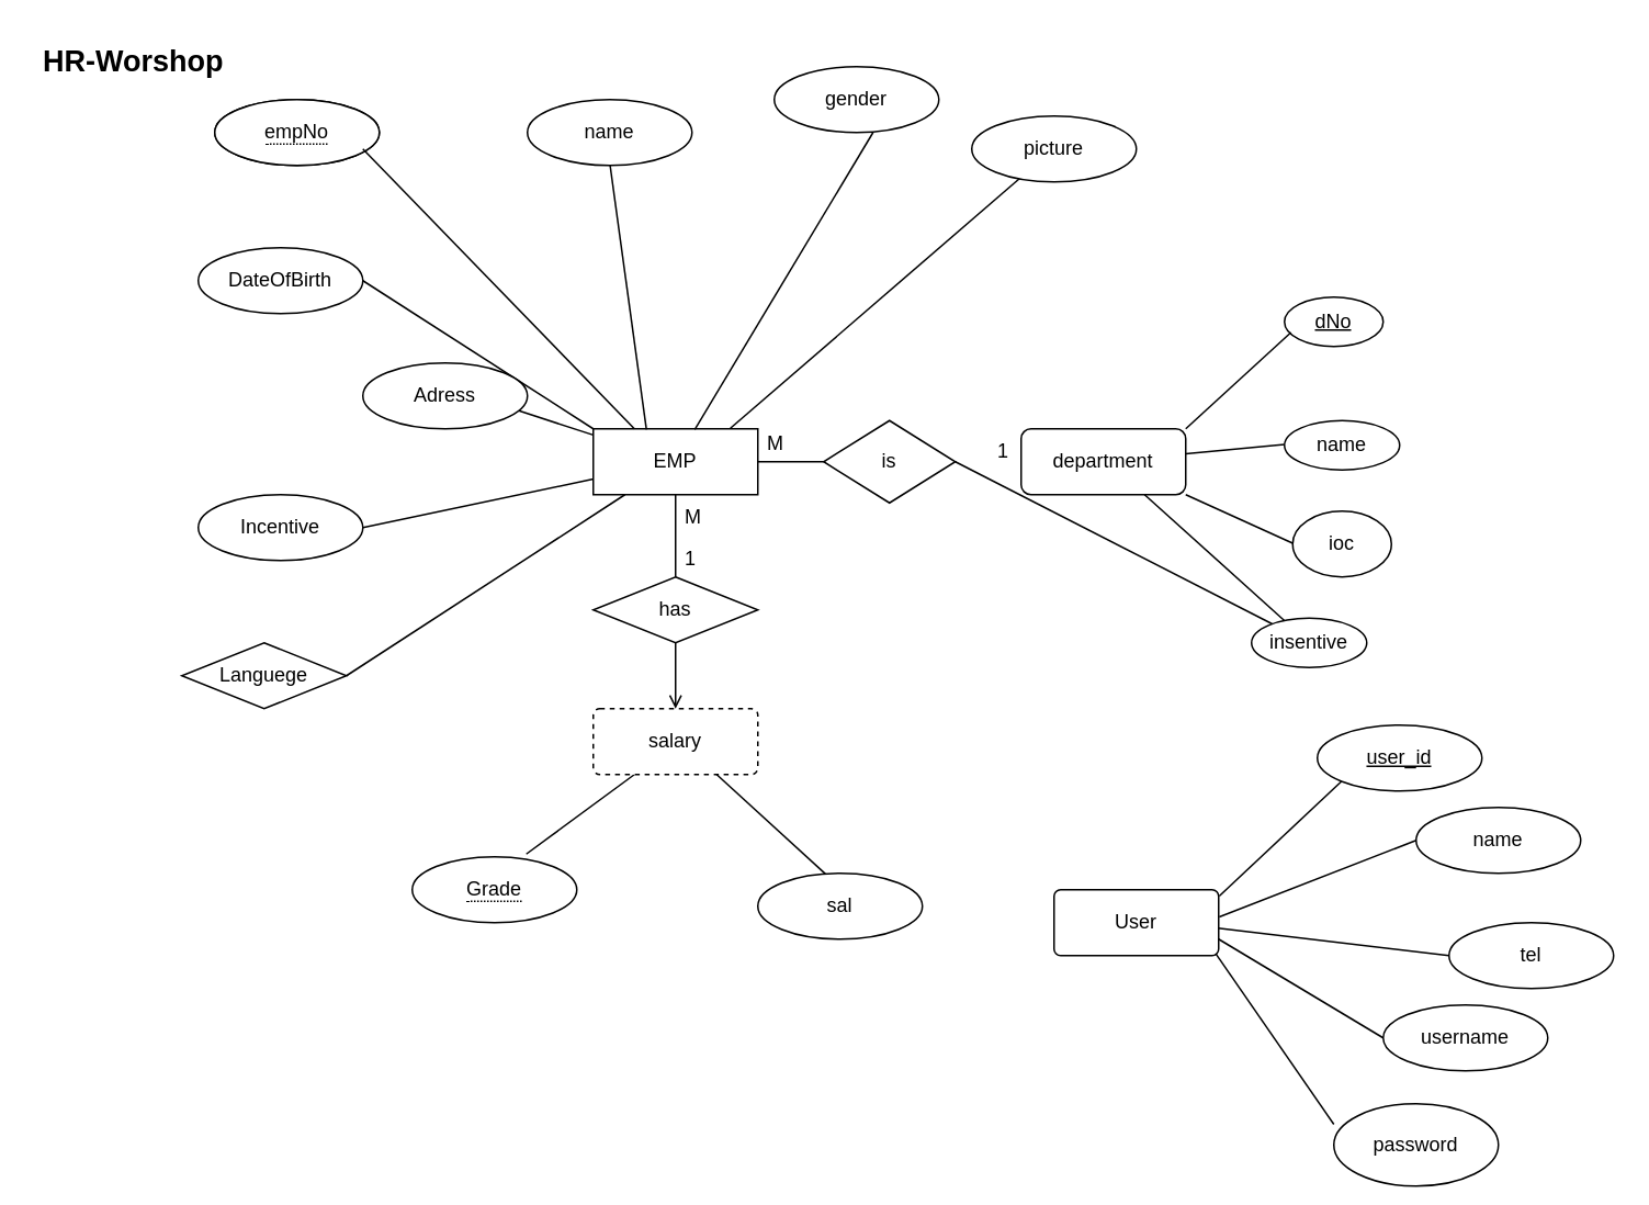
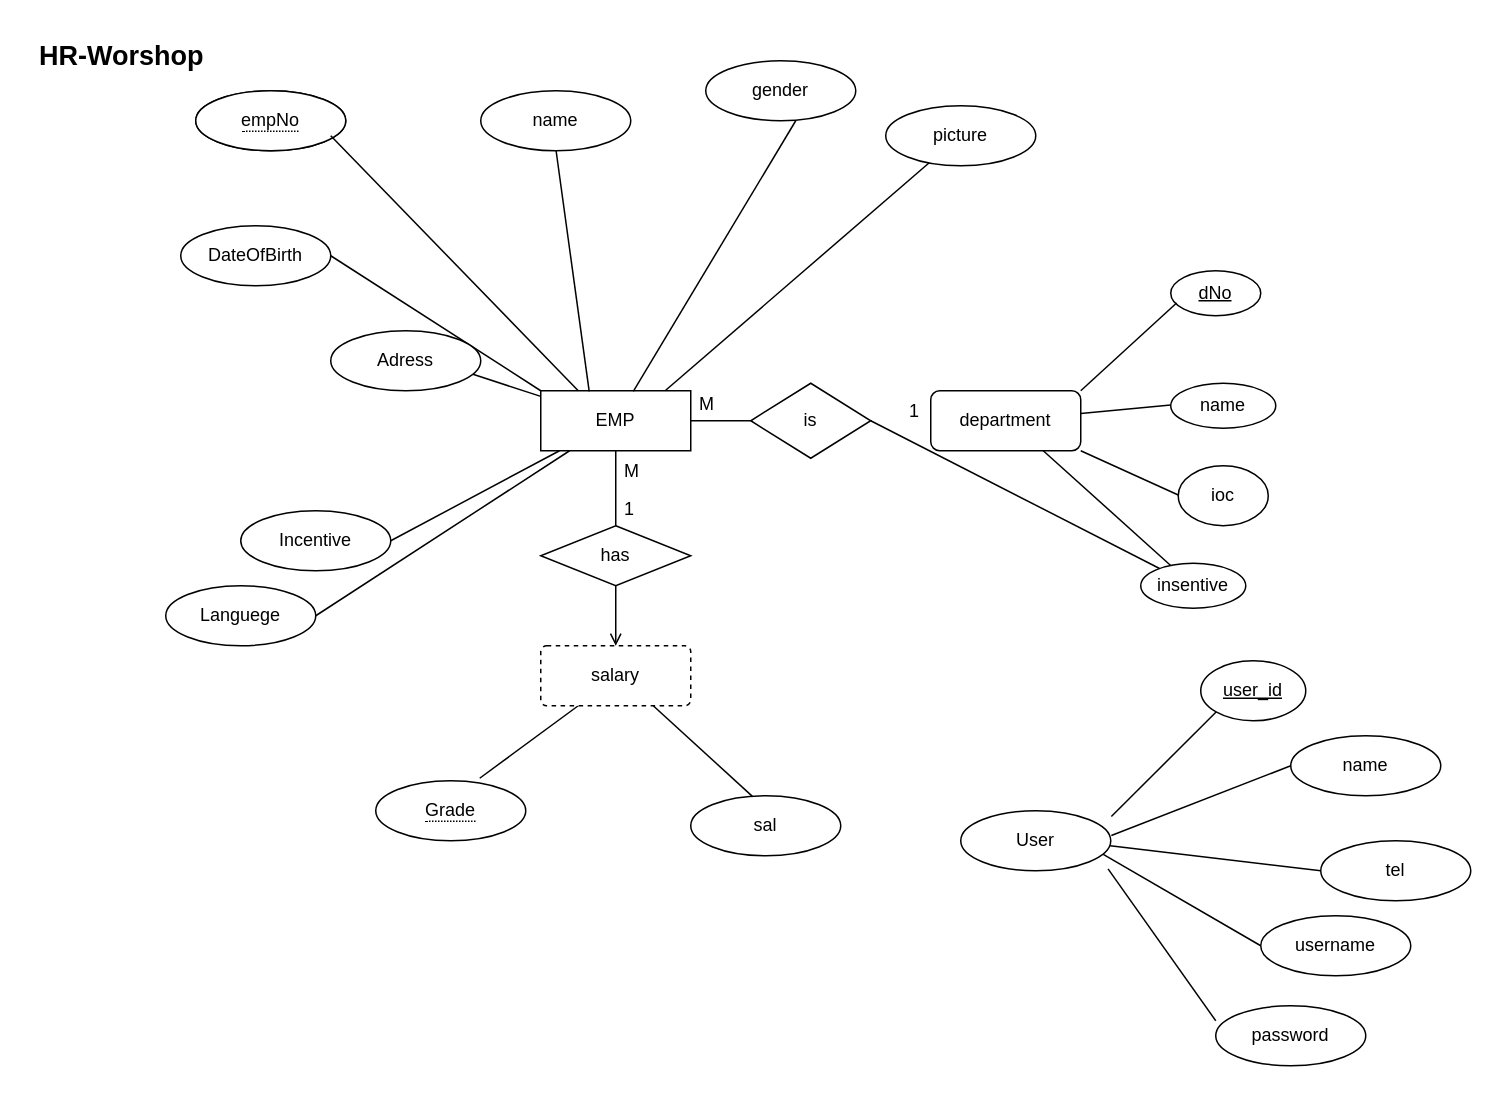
  <mxCell id="0" />
  <mxCell id="1" parent="0" />
  <mxCell id="2" value="EMP" style="whiteSpace=wrap;html=1;align=center;" vertex="1" parent="1"><mxGeometry x="360" y="260" width="100" height="40" as="geometry" /></mxCell>
  <mxCell id="3" value="&lt;span style=&quot;border-bottom: 1px dotted&quot;&gt;empNo&lt;/span&gt;" style="ellipse;whiteSpace=wrap;html=1;align=center;" vertex="1" parent="1"><mxGeometry x="130" y="60" width="100" height="40" as="geometry" /></mxCell>
  <mxCell id="4" value="&lt;span style=&quot;border-bottom: 1px dotted&quot;&gt;empNo&lt;/span&gt;" style="ellipse;whiteSpace=wrap;html=1;align=center;" vertex="1" parent="1"><mxGeometry x="130" y="60" width="100" height="40" as="geometry" /></mxCell>
  <mxCell id="5" value="" style="endArrow=none;html=1;rounded=0;entryX=0.25;entryY=0;entryDx=0;entryDy=0;" edge="1" parent="1" target="2"><mxGeometry relative="1" as="geometry"><mxPoint x="220" y="90" as="sourcePoint" /><mxPoint x="360" y="200" as="targetPoint" /></mxGeometry></mxCell>
  <mxCell id="6" value="" style="endArrow=none;html=1;rounded=0;exitX=1;exitY=0.5;exitDx=0;exitDy=0;entryX=0;entryY=0;entryDx=0;entryDy=0;" edge="1" parent="1" source="34" target="2"><mxGeometry relative="1" as="geometry"><mxPoint x="228" y="179.68" as="sourcePoint" /><mxPoint x="480" y="240" as="targetPoint" /></mxGeometry></mxCell>
  <mxCell id="7" value="" style="endArrow=none;html=1;rounded=0;exitX=0.943;exitY=0.722;exitDx=0;exitDy=0;exitPerimeter=0;" edge="1" parent="1" source="35" target="2"><mxGeometry relative="1" as="geometry"><mxPoint x="230" y="250" as="sourcePoint" /><mxPoint x="480" y="240" as="targetPoint" /></mxGeometry></mxCell>
  <mxCell id="8" value="" style="endArrow=none;html=1;rounded=0;exitX=1;exitY=0.5;exitDx=0;exitDy=0;" edge="1" parent="1" source="36" target="2"><mxGeometry relative="1" as="geometry"><mxPoint x="220" y="320" as="sourcePoint" /><mxPoint x="480" y="240" as="targetPoint" /></mxGeometry></mxCell>
  <mxCell id="9" value="" style="endArrow=none;html=1;rounded=0;exitX=1;exitY=0.5;exitDx=0;exitDy=0;" edge="1" parent="1" source="37" target="2"><mxGeometry relative="1" as="geometry"><mxPoint x="207.43" y="403.278" as="sourcePoint" /><mxPoint x="480" y="240" as="targetPoint" /></mxGeometry></mxCell>
  <mxCell id="10" value="" style="endArrow=none;html=1;rounded=0;exitX=0.7;exitY=0.958;exitDx=0;exitDy=0;exitPerimeter=0;entryX=0.323;entryY=0.01;entryDx=0;entryDy=0;entryPerimeter=0;" edge="1" parent="1" target="2"><mxGeometry relative="1" as="geometry"><mxPoint x="370" y="98.32" as="sourcePoint" /><mxPoint x="480" y="240" as="targetPoint" /></mxGeometry></mxCell>
  <mxCell id="11" value="" style="endArrow=none;html=1;rounded=0;exitX=0.5;exitY=1;exitDx=0;exitDy=0;entryX=0.617;entryY=0.009;entryDx=0;entryDy=0;entryPerimeter=0;" edge="1" parent="1" target="2"><mxGeometry relative="1" as="geometry"><mxPoint x="530" y="80" as="sourcePoint" /><mxPoint x="480" y="240" as="targetPoint" /></mxGeometry></mxCell>
  <mxCell id="12" value="" style="endArrow=none;html=1;rounded=0;exitX=0.24;exitY=1.092;exitDx=0;exitDy=0;exitPerimeter=0;entryX=0.833;entryY=-0.008;entryDx=0;entryDy=0;entryPerimeter=0;" edge="1" parent="1" target="2"><mxGeometry relative="1" as="geometry"><mxPoint x="624" y="103.68" as="sourcePoint" /><mxPoint x="480" y="240" as="targetPoint" /></mxGeometry></mxCell>
  <mxCell id="13" value="has" style="shape=rhombus;perimeter=rhombusPerimeter;whiteSpace=wrap;html=1;align=center;" vertex="1" parent="1"><mxGeometry x="360" y="350" width="100" height="40" as="geometry" /></mxCell>
  <mxCell id="14" value="&lt;span style=&quot;border-bottom: 1px dotted&quot;&gt;Grade&lt;/span&gt;" style="ellipse;whiteSpace=wrap;html=1;align=center;" vertex="1" parent="1"><mxGeometry x="250" y="520" width="100" height="40" as="geometry" /></mxCell>
  <mxCell id="15" value="" style="endArrow=none;html=1;rounded=0;entryX=0.5;entryY=0;entryDx=0;entryDy=0;exitX=0.5;exitY=1;exitDx=0;exitDy=0;" edge="1" parent="1" source="2" target="13"><mxGeometry relative="1" as="geometry"><mxPoint x="320" y="240" as="sourcePoint" /><mxPoint x="480" y="240" as="targetPoint" /></mxGeometry></mxCell>
  <mxCell id="16" value="" style="endArrow=none;html=1;rounded=0;exitX=0.693;exitY=-0.042;exitDx=0;exitDy=0;exitPerimeter=0;entryX=0.25;entryY=1;entryDx=0;entryDy=0;" edge="1" parent="1" source="14" target="50"><mxGeometry relative="1" as="geometry"><mxPoint x="320" y="400" as="sourcePoint" /><mxPoint x="480" y="400" as="targetPoint" /></mxGeometry></mxCell>
  <mxCell id="17" value="" style="endArrow=none;html=1;rounded=0;entryX=0.411;entryY=0.01;entryDx=0;entryDy=0;exitX=0.75;exitY=1;exitDx=0;exitDy=0;entryPerimeter=0;" edge="1" parent="1" source="50" target="38"><mxGeometry relative="1" as="geometry"><mxPoint x="320" y="400" as="sourcePoint" /><mxPoint x="520" y="490" as="targetPoint" /></mxGeometry></mxCell>
  <mxCell id="18" value="is" style="shape=rhombus;perimeter=rhombusPerimeter;whiteSpace=wrap;html=1;align=center;" vertex="1" parent="1"><mxGeometry x="500" y="255" width="80" height="50" as="geometry" /></mxCell>
  <mxCell id="19" value="" style="endArrow=none;html=1;rounded=0;entryX=0;entryY=0.5;entryDx=0;entryDy=0;exitX=1;exitY=0.5;exitDx=0;exitDy=0;" edge="1" parent="1" source="2" target="18"><mxGeometry relative="1" as="geometry"><mxPoint x="460" y="290" as="sourcePoint" /><mxPoint x="620" y="290" as="targetPoint" /></mxGeometry></mxCell>
  <mxCell id="20" value="department" style="whiteSpace=wrap;html=1;align=center;rounded=1;" vertex="1" parent="1"><mxGeometry x="620" y="260" width="100" height="40" as="geometry" /></mxCell>
  <mxCell id="21" value="" style="endArrow=none;html=1;rounded=0;exitX=1;exitY=0.5;exitDx=0;exitDy=0;" edge="1" parent="1" source="18" target="32"><mxGeometry relative="1" as="geometry"><mxPoint x="460" y="290" as="sourcePoint" /><mxPoint x="620" y="290" as="targetPoint" /></mxGeometry></mxCell>
  <mxCell id="22" value="&lt;b&gt;&lt;font style=&quot;font-size: 18px;&quot;&gt;HR-Worshop&lt;/font&gt;&lt;/b&gt;" style="text;strokeColor=none;fillColor=none;spacingLeft=4;spacingRight=4;overflow=hidden;rotatable=0;points=[[0,0.5],[1,0.5]];portConstraint=eastwest;fontSize=12;whiteSpace=wrap;html=1;" vertex="1" parent="1"><mxGeometry x="20" y="20" width="130" height="30" as="geometry" /></mxCell>
  <mxCell id="23" value="name" style="ellipse;whiteSpace=wrap;html=1;align=center;" vertex="1" parent="1"><mxGeometry x="320" y="60" width="100" height="40" as="geometry" /></mxCell>
  <mxCell id="24" value="gender" style="ellipse;whiteSpace=wrap;html=1;align=center;" vertex="1" parent="1"><mxGeometry x="470" y="40" width="100" height="40" as="geometry" /></mxCell>
  <mxCell id="25" value="picture" style="ellipse;whiteSpace=wrap;html=1;align=center;" vertex="1" parent="1"><mxGeometry x="590" y="70" width="100" height="40" as="geometry" /></mxCell>
  <mxCell id="26" value="dNo" style="ellipse;whiteSpace=wrap;html=1;align=center;fontStyle=4;" vertex="1" parent="1"><mxGeometry x="780" y="180" width="60" height="30" as="geometry" /></mxCell>
  <mxCell id="27" value="name" style="ellipse;whiteSpace=wrap;html=1;align=center;" vertex="1" parent="1"><mxGeometry x="780" y="255" width="70" height="30" as="geometry" /></mxCell>
  <mxCell id="28" value="ioc" style="ellipse;whiteSpace=wrap;html=1;align=center;" vertex="1" parent="1"><mxGeometry x="785" y="310" width="60" height="40" as="geometry" /></mxCell>
  <mxCell id="29" value="" style="endArrow=none;html=1;rounded=0;exitX=1;exitY=1;exitDx=0;exitDy=0;" edge="1" parent="1" source="20"><mxGeometry relative="1" as="geometry"><mxPoint x="625" y="329.47" as="sourcePoint" /><mxPoint x="785" y="329.47" as="targetPoint" /></mxGeometry></mxCell>
  <mxCell id="30" value="" style="endArrow=none;html=1;rounded=0;" edge="1" parent="1" source="20"><mxGeometry relative="1" as="geometry"><mxPoint x="620" y="269.47" as="sourcePoint" /><mxPoint x="780" y="269.47" as="targetPoint" /></mxGeometry></mxCell>
  <mxCell id="31" value="" style="endArrow=none;html=1;rounded=0;exitX=1;exitY=0;exitDx=0;exitDy=0;entryX=0.065;entryY=0.718;entryDx=0;entryDy=0;entryPerimeter=0;" edge="1" parent="1" source="20" target="26"><mxGeometry relative="1" as="geometry"><mxPoint x="625" y="200" as="sourcePoint" /><mxPoint x="785" y="200" as="targetPoint" /></mxGeometry></mxCell>
  <mxCell id="32" value="insentive" style="ellipse;whiteSpace=wrap;html=1;align=center;" vertex="1" parent="1"><mxGeometry x="760" y="375" width="70" height="30" as="geometry" /></mxCell>
  <mxCell id="33" value="" style="endArrow=none;html=1;rounded=0;exitX=0.75;exitY=1;exitDx=0;exitDy=0;" edge="1" parent="1" source="20" target="32"><mxGeometry relative="1" as="geometry"><mxPoint x="570" y="300" as="sourcePoint" /><mxPoint x="730" y="300" as="targetPoint" /></mxGeometry></mxCell>
  <mxCell id="34" value="DateOfBirth" style="ellipse;whiteSpace=wrap;html=1;align=center;" vertex="1" parent="1"><mxGeometry x="120" y="150" width="100" height="40" as="geometry" /></mxCell>
  <mxCell id="35" value="Adress" style="ellipse;whiteSpace=wrap;html=1;align=center;" vertex="1" parent="1"><mxGeometry x="220" y="220" width="100" height="40" as="geometry" /></mxCell>
- <mxCell id="36" value="Incentive" style="ellipse;whiteSpace=wrap;html=1;align=center;" vertex="1" parent="1"><mxGeometry x="120" y="300" width="100" height="40" as="geometry" /></mxCell>
- <mxCell id="37" value="Languege" style="rhombus;whiteSpace=wrap;html=1;align=center;" vertex="1" parent="1"><mxGeometry x="110" y="390" width="100" height="40" as="geometry" /></mxCell>
+ <mxCell id="36" value="Incentive" style="ellipse;whiteSpace=wrap;html=1;align=center;" vertex="1" parent="1"><mxGeometry x="160" y="340" width="100" height="40" as="geometry" /></mxCell>
+ <mxCell id="37" value="Languege" style="ellipse;whiteSpace=wrap;html=1;align=center;" vertex="1" parent="1"><mxGeometry x="110" y="390" width="100" height="40" as="geometry" /></mxCell>
  <mxCell id="38" value="sal" style="ellipse;whiteSpace=wrap;html=1;align=center;" vertex="1" parent="1"><mxGeometry x="460" y="530" width="100" height="40" as="geometry" /></mxCell>
- <mxCell id="39" value="User" style="rounded=1;arcSize=10;whiteSpace=wrap;html=1;align=center;" vertex="1" parent="1"><mxGeometry x="640" y="540" width="100" height="40" as="geometry" /></mxCell>
- <mxCell id="40" value="user_id" style="ellipse;whiteSpace=wrap;html=1;align=center;fontStyle=4;" vertex="1" parent="1"><mxGeometry x="800" y="440" width="100" height="40" as="geometry" /></mxCell>
+ <mxCell id="39" value="User" style="ellipse;arcSize=10;whiteSpace=wrap;html=1;align=center;" vertex="1" parent="1"><mxGeometry x="640" y="540" width="100" height="40" as="geometry" /></mxCell>
+ <mxCell id="40" value="user_id" style="ellipse;whiteSpace=wrap;html=1;align=center;fontStyle=4;" vertex="1" parent="1"><mxGeometry x="800" y="440" width="70" height="40" as="geometry" /></mxCell>
  <mxCell id="41" value="name" style="ellipse;whiteSpace=wrap;html=1;align=center;" vertex="1" parent="1"><mxGeometry x="860" y="490" width="100" height="40" as="geometry" /></mxCell>
  <mxCell id="42" value="tel" style="ellipse;whiteSpace=wrap;html=1;align=center;" vertex="1" parent="1"><mxGeometry x="880" y="560" width="100" height="40" as="geometry" /></mxCell>
  <mxCell id="43" value="username" style="ellipse;whiteSpace=wrap;html=1;align=center;" vertex="1" parent="1"><mxGeometry x="840" y="610" width="100" height="40" as="geometry" /></mxCell>
- <mxCell id="44" value="password" style="ellipse;whiteSpace=wrap;html=1;align=center;" vertex="1" parent="1"><mxGeometry x="810" y="670" width="100" height="50" as="geometry" /></mxCell>
+ <mxCell id="44" value="password" style="ellipse;whiteSpace=wrap;html=1;align=center;" vertex="1" parent="1"><mxGeometry x="810" y="670" width="100" height="40" as="geometry" /></mxCell>
  <mxCell id="45" value="" style="endArrow=none;html=1;rounded=0;entryX=0;entryY=0.25;entryDx=0;entryDy=0;entryPerimeter=0;exitX=0.982;exitY=0.969;exitDx=0;exitDy=0;exitPerimeter=0;" edge="1" parent="1" source="39" target="44"><mxGeometry relative="1" as="geometry"><mxPoint x="750" y="580" as="sourcePoint" /><mxPoint x="560" y="590" as="targetPoint" /></mxGeometry></mxCell>
  <mxCell id="46" value="" style="endArrow=none;html=1;rounded=0;entryX=0;entryY=0.5;entryDx=0;entryDy=0;exitX=1;exitY=0.75;exitDx=0;exitDy=0;" edge="1" parent="1" source="39" target="43"><mxGeometry relative="1" as="geometry"><mxPoint x="750" y="560" as="sourcePoint" /><mxPoint x="840" y="690" as="targetPoint" /></mxGeometry></mxCell>
  <mxCell id="47" value="" style="endArrow=none;html=1;rounded=0;entryX=0;entryY=0.5;entryDx=0;entryDy=0;exitX=0.996;exitY=0.584;exitDx=0;exitDy=0;exitPerimeter=0;" edge="1" parent="1" source="39" target="42"><mxGeometry relative="1" as="geometry"><mxPoint x="760" y="600" as="sourcePoint" /><mxPoint x="850" y="730" as="targetPoint" /></mxGeometry></mxCell>
  <mxCell id="48" value="" style="endArrow=none;html=1;rounded=0;entryX=0;entryY=0.5;entryDx=0;entryDy=0;exitX=1.004;exitY=0.413;exitDx=0;exitDy=0;exitPerimeter=0;" edge="1" parent="1" source="39" target="41"><mxGeometry relative="1" as="geometry"><mxPoint x="740" y="560" as="sourcePoint" /><mxPoint x="860" y="740" as="targetPoint" /></mxGeometry></mxCell>
  <mxCell id="49" value="" style="endArrow=none;html=1;rounded=0;entryX=0;entryY=1;entryDx=0;entryDy=0;exitX=1.004;exitY=0.097;exitDx=0;exitDy=0;exitPerimeter=0;" edge="1" parent="1" source="39" target="40"><mxGeometry relative="1" as="geometry"><mxPoint x="740" y="540" as="sourcePoint" /><mxPoint x="870" y="750" as="targetPoint" /></mxGeometry></mxCell>
  <mxCell id="50" value="salary" style="rounded=1;arcSize=10;whiteSpace=wrap;html=1;align=center;dashed=1;" vertex="1" parent="1"><mxGeometry x="360" y="430" width="100" height="40" as="geometry" /></mxCell>
  <mxCell id="51" value="" style="endArrow=open;html=1;rounded=0;exitX=0.5;exitY=1;exitDx=0;exitDy=0;entryX=0.5;entryY=0;entryDx=0;entryDy=0;" edge="1" parent="1" source="13" target="50"><mxGeometry relative="1" as="geometry"><mxPoint x="480" y="450" as="sourcePoint" /><mxPoint x="640" y="450" as="targetPoint" /></mxGeometry></mxCell>
  <mxCell id="52" value="M" style="text;strokeColor=none;fillColor=none;spacingLeft=4;spacingRight=4;overflow=hidden;rotatable=0;points=[[0,0.5],[1,0.5]];portConstraint=eastwest;fontSize=12;whiteSpace=wrap;html=1;" vertex="1" parent="1"><mxGeometry x="460" y="255" width="20" height="25" as="geometry" /></mxCell>
  <mxCell id="53" value="M" style="text;strokeColor=none;fillColor=none;spacingLeft=4;spacingRight=4;overflow=hidden;rotatable=0;points=[[0,0.5],[1,0.5]];portConstraint=eastwest;fontSize=12;whiteSpace=wrap;html=1;" vertex="1" parent="1"><mxGeometry x="410" y="300" width="20" height="25" as="geometry" /></mxCell>
  <mxCell id="54" value="1" style="text;strokeColor=none;fillColor=none;spacingLeft=4;spacingRight=4;overflow=hidden;rotatable=0;points=[[0,0.5],[1,0.5]];portConstraint=eastwest;fontSize=12;whiteSpace=wrap;html=1;" vertex="1" parent="1"><mxGeometry x="410" y="325" width="20" height="30" as="geometry" /></mxCell>
  <mxCell id="55" value="1" style="text;strokeColor=none;fillColor=none;spacingLeft=4;spacingRight=4;overflow=hidden;rotatable=0;points=[[0,0.5],[1,0.5]];portConstraint=eastwest;fontSize=12;whiteSpace=wrap;html=1;" vertex="1" parent="1"><mxGeometry x="600" y="260" width="20" height="30" as="geometry" /></mxCell>
